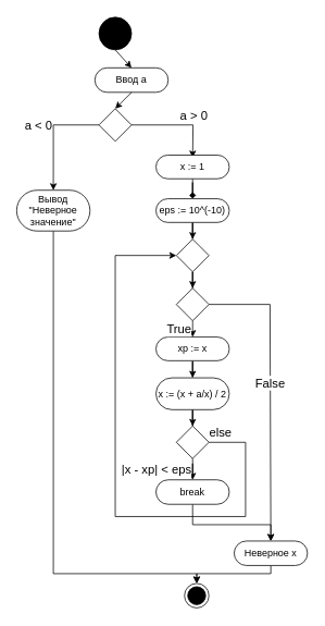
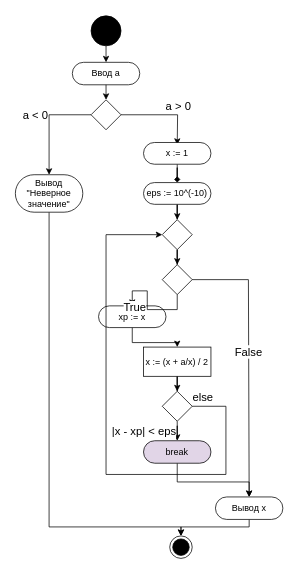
  <mxCell id="0" />
  <mxCell id="1" parent="0" />
  <mxCell id="2" value="" style="ellipse;whiteSpace=wrap;html=1;rounded=0;shadow=0;comic=0;labelBackgroundColor=none;strokeWidth=1;fillColor=#000000;fontFamily=Verdana;fontSize=12;align=center;" parent="1" vertex="1"><mxGeometry x="121" y="20" width="40" height="40" as="geometry" /></mxCell>
- <mxCell id="3" value="Ввод a" style="rounded=1;whiteSpace=wrap;html=1;arcSize=50;" parent="1" vertex="1"><mxGeometry x="116" y="82" width="90" height="30" as="geometry" /></mxCell>
+ <mxCell id="3" value="Ввод a" style="rounded=1;whiteSpace=wrap;html=1;arcSize=50;" parent="1" vertex="1"><mxGeometry x="96" y="82" width="90" height="30" as="geometry" /></mxCell>
  <mxCell id="4" value="a &amp;lt; 0" style="edgeStyle=orthogonalEdgeStyle;rounded=0;orthogonalLoop=1;jettySize=auto;html=1;entryX=0.5;entryY=0;entryDx=0;entryDy=0;labelPosition=left;verticalLabelPosition=top;align=right;verticalAlign=bottom;fontSize=15;exitX=0;exitY=0.5;exitDx=0;exitDy=0;" parent="1" source="5" target="9" edge="1"><mxGeometry relative="1" as="geometry"><mxPoint x="118.5" y="151" as="sourcePoint" /><mxPoint x="51" y="231" as="targetPoint" /></mxGeometry></mxCell>
  <mxCell id="5" value="" style="rhombus;whiteSpace=wrap;html=1;" parent="1" vertex="1"><mxGeometry x="121" y="132" width="40" height="40" as="geometry" /></mxCell>
  <mxCell id="6" value="" style="endArrow=classic;html=1;rounded=0;exitX=0.5;exitY=1;exitDx=0;exitDy=0;entryX=0.5;entryY=0;entryDx=0;entryDy=0;" parent="1" source="2" target="3" edge="1"><mxGeometry width="50" height="50" relative="1" as="geometry"><mxPoint x="131" y="322" as="sourcePoint" /><mxPoint x="181" y="272" as="targetPoint" /></mxGeometry></mxCell>
  <mxCell id="7" value="" style="endArrow=classic;html=1;rounded=0;entryX=0.5;entryY=0;entryDx=0;entryDy=0;exitX=0.5;exitY=1;exitDx=0;exitDy=0;" parent="1" source="3" target="5" edge="1"><mxGeometry width="50" height="50" relative="1" as="geometry"><mxPoint x="31" y="242" as="sourcePoint" /><mxPoint x="81" y="192" as="targetPoint" /></mxGeometry></mxCell>
  <mxCell id="8" style="edgeStyle=orthogonalEdgeStyle;rounded=0;orthogonalLoop=1;jettySize=auto;html=1;entryX=0.5;entryY=0;entryDx=0;entryDy=0;" parent="1" source="9" target="31" edge="1"><mxGeometry relative="1" as="geometry"><Array as="points"><mxPoint x="65" y="702" /><mxPoint x="241" y="702" /></Array></mxGeometry></mxCell>
  <mxCell id="9" value="Вывод &quot;Неверное значение&quot;" style="rounded=1;whiteSpace=wrap;html=1;arcSize=50;" parent="1" vertex="1"><mxGeometry x="20" y="232" width="90" height="50" as="geometry" /></mxCell>
  <mxCell id="10" value="a &amp;gt; 0" style="edgeStyle=orthogonalEdgeStyle;rounded=0;orthogonalLoop=1;jettySize=auto;html=1;labelPosition=right;verticalLabelPosition=top;align=left;verticalAlign=bottom;fontSize=15;exitX=1;exitY=0.5;exitDx=0;exitDy=0;" parent="1" source="5" edge="1"><mxGeometry relative="1" as="geometry"><mxPoint x="303.5" y="251" as="sourcePoint" /><mxPoint x="236" y="192" as="targetPoint" /></mxGeometry></mxCell>
  <mxCell id="11" value="" style="edgeStyle=orthogonalEdgeStyle;rounded=0;orthogonalLoop=1;jettySize=auto;html=1;endArrow=diamond;" parent="1" source="12" target="14" edge="1"><mxGeometry relative="1" as="geometry" /></mxCell>
  <mxCell id="12" value="x := 1" style="rounded=1;whiteSpace=wrap;html=1;arcSize=50;" parent="1" vertex="1"><mxGeometry x="191" y="189" width="90" height="29" as="geometry" /></mxCell>
  <mxCell id="13" value="" style="edgeStyle=orthogonalEdgeStyle;rounded=0;orthogonalLoop=1;jettySize=auto;html=1;" parent="1" source="14" target="16" edge="1"><mxGeometry relative="1" as="geometry" /></mxCell>
  <mxCell id="14" value="eps := 10^(-10)" style="rounded=1;whiteSpace=wrap;html=1;arcSize=50;" parent="1" vertex="1"><mxGeometry x="191" y="242.5" width="90" height="29" as="geometry" /></mxCell>
  <mxCell id="15" value="" style="edgeStyle=orthogonalEdgeStyle;rounded=0;orthogonalLoop=1;jettySize=auto;html=1;" parent="1" source="16" target="18" edge="1"><mxGeometry relative="1" as="geometry" /></mxCell>
  <mxCell id="16" value="" style="rhombus;whiteSpace=wrap;html=1;" parent="1" vertex="1"><mxGeometry x="216" y="292" width="40" height="40" as="geometry" /></mxCell>
  <mxCell id="17" value="False" style="edgeStyle=orthogonalEdgeStyle;rounded=0;orthogonalLoop=1;jettySize=auto;html=1;entryX=0.5;entryY=0;entryDx=0;entryDy=0;labelPosition=center;verticalLabelPosition=top;align=center;verticalAlign=bottom;fontSize=15;" parent="1" source="18" target="27" edge="1"><mxGeometry relative="1" as="geometry"><Array as="points"><mxPoint x="331" y="372" /><mxPoint x="331" y="662" /></Array></mxGeometry></mxCell>
  <mxCell id="18" value="" style="rhombus;whiteSpace=wrap;html=1;" parent="1" vertex="1"><mxGeometry x="216" y="352" width="40" height="40" as="geometry" /></mxCell>
  <mxCell id="19" value="" style="edgeStyle=orthogonalEdgeStyle;rounded=0;orthogonalLoop=1;jettySize=auto;html=1;" parent="1" source="20" target="22" edge="1"><mxGeometry relative="1" as="geometry" /></mxCell>
- <mxCell id="20" value="xp := x" style="rounded=1;whiteSpace=wrap;html=1;arcSize=50;" parent="1" vertex="1"><mxGeometry x="191" y="412" width="90" height="29" as="geometry" /></mxCell>
+ <mxCell id="20" value="xp := x" style="rounded=1;whiteSpace=wrap;html=1;arcSize=50;" parent="1" vertex="1"><mxGeometry x="131" y="407" width="90" height="29" as="geometry" /></mxCell>
  <mxCell id="21" value="" style="edgeStyle=orthogonalEdgeStyle;rounded=0;orthogonalLoop=1;jettySize=auto;html=1;" parent="1" source="22" target="25" edge="1"><mxGeometry relative="1" as="geometry" /></mxCell>
- <mxCell id="22" value="x := (x + a/x) / 2" style="rounded=1;whiteSpace=wrap;html=1;arcSize=50;" parent="1" vertex="1"><mxGeometry x="191" y="462" width="90" height="39" as="geometry" /></mxCell>
+ <mxCell id="22" value="x := (x + a/x) / 2" style="whiteSpace=wrap;html=1;arcSize=50;rounded=0;" parent="1" vertex="1"><mxGeometry x="191" y="462" width="90" height="39" as="geometry" /></mxCell>
  <mxCell id="23" value="|x - xp| &amp;lt; eps" style="edgeStyle=orthogonalEdgeStyle;rounded=0;orthogonalLoop=1;jettySize=auto;html=1;labelPosition=left;verticalLabelPosition=middle;align=right;verticalAlign=middle;fontSize=15;" parent="1" source="25" target="30" edge="1"><mxGeometry relative="1" as="geometry" /></mxCell>
  <mxCell id="24" value="else" style="edgeStyle=orthogonalEdgeStyle;rounded=0;orthogonalLoop=1;jettySize=auto;html=1;entryX=0;entryY=0.5;entryDx=0;entryDy=0;labelPosition=center;verticalLabelPosition=top;align=center;verticalAlign=bottom;fontSize=15;" parent="1" source="25" target="16" edge="1"><mxGeometry x="-0.959" relative="1" as="geometry"><Array as="points"><mxPoint x="301" y="541" /><mxPoint x="301" y="632" /><mxPoint x="141" y="632" /><mxPoint x="141" y="312" /></Array><mxPoint as="offset" /></mxGeometry></mxCell>
  <mxCell id="25" value="" style="rhombus;whiteSpace=wrap;html=1;" parent="1" vertex="1"><mxGeometry x="216" y="521" width="40" height="40" as="geometry" /></mxCell>
  <mxCell id="26" value="" style="edgeStyle=orthogonalEdgeStyle;rounded=0;orthogonalLoop=1;jettySize=auto;html=1;exitX=0.5;exitY=1;exitDx=0;exitDy=0;" parent="1" source="27" target="31" edge="1"><mxGeometry relative="1" as="geometry"><Array as="points"><mxPoint x="332" y="702" /><mxPoint x="241" y="702" /></Array></mxGeometry></mxCell>
- <mxCell id="27" value="Неверное x" style="rounded=1;whiteSpace=wrap;html=1;arcSize=50;" parent="1" vertex="1"><mxGeometry x="287" y="662" width="90" height="30" as="geometry" /></mxCell>
+ <mxCell id="27" value="Вывод x" style="rounded=1;whiteSpace=wrap;html=1;arcSize=50;" parent="1" vertex="1"><mxGeometry x="287" y="662" width="90" height="30" as="geometry" /></mxCell>
  <mxCell id="28" value="True" style="edgeStyle=orthogonalEdgeStyle;rounded=0;orthogonalLoop=1;jettySize=auto;html=1;entryX=0.5;entryY=0;entryDx=0;entryDy=0;labelPosition=left;verticalLabelPosition=middle;align=right;verticalAlign=middle;fontSize=15;exitX=0.5;exitY=1;exitDx=0;exitDy=0;" parent="1" source="18" target="20" edge="1"><mxGeometry relative="1" as="geometry"><mxPoint x="281" y="437.5" as="sourcePoint" /><mxPoint x="211" y="516.5" as="targetPoint" /></mxGeometry></mxCell>
  <mxCell id="29" style="edgeStyle=orthogonalEdgeStyle;rounded=0;orthogonalLoop=1;jettySize=auto;html=1;entryX=0.5;entryY=0;entryDx=0;entryDy=0;exitX=0.5;exitY=1;exitDx=0;exitDy=0;" parent="1" source="30" target="27" edge="1"><mxGeometry relative="1" as="geometry"><Array as="points"><mxPoint x="236" y="642" /><mxPoint x="332" y="642" /></Array></mxGeometry></mxCell>
- <mxCell id="30" value="break" style="rounded=1;whiteSpace=wrap;html=1;arcSize=50;" parent="1" vertex="1"><mxGeometry x="191" y="587" width="90" height="30" as="geometry" /></mxCell>
+ <mxCell id="30" value="break" style="rounded=1;whiteSpace=wrap;html=1;arcSize=50;fillColor=#e1d5e7;" parent="1" vertex="1"><mxGeometry x="191" y="587" width="90" height="30" as="geometry" /></mxCell>
  <mxCell id="31" value="" style="ellipse;html=1;shape=endState;fillColor=#000000;strokeColor=#000000;" parent="1" vertex="1"><mxGeometry x="226" y="714" width="30" height="30" as="geometry" /></mxCell>
